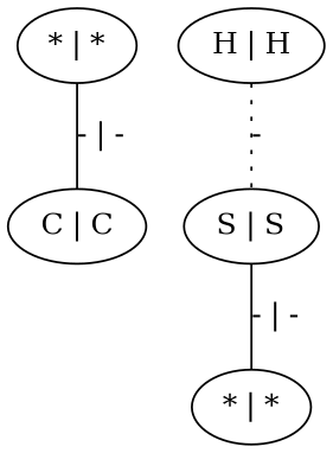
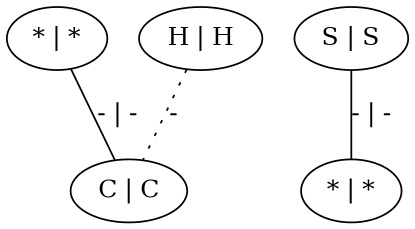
  graph {
    n1 [label="* | *"]
    n2 [label="C | C"]
    n3 [label="S | S"]
    n4 [label="* | *"]
    n5 [label="H | H"]
    n1 -- n2 [label="- | -"]
    n3 -- n4 [label="- | -"]
-   n5 -- n3 [label="-" style=dotted]
+   n5 -- n2 [label="-" style=dotted]
  }
